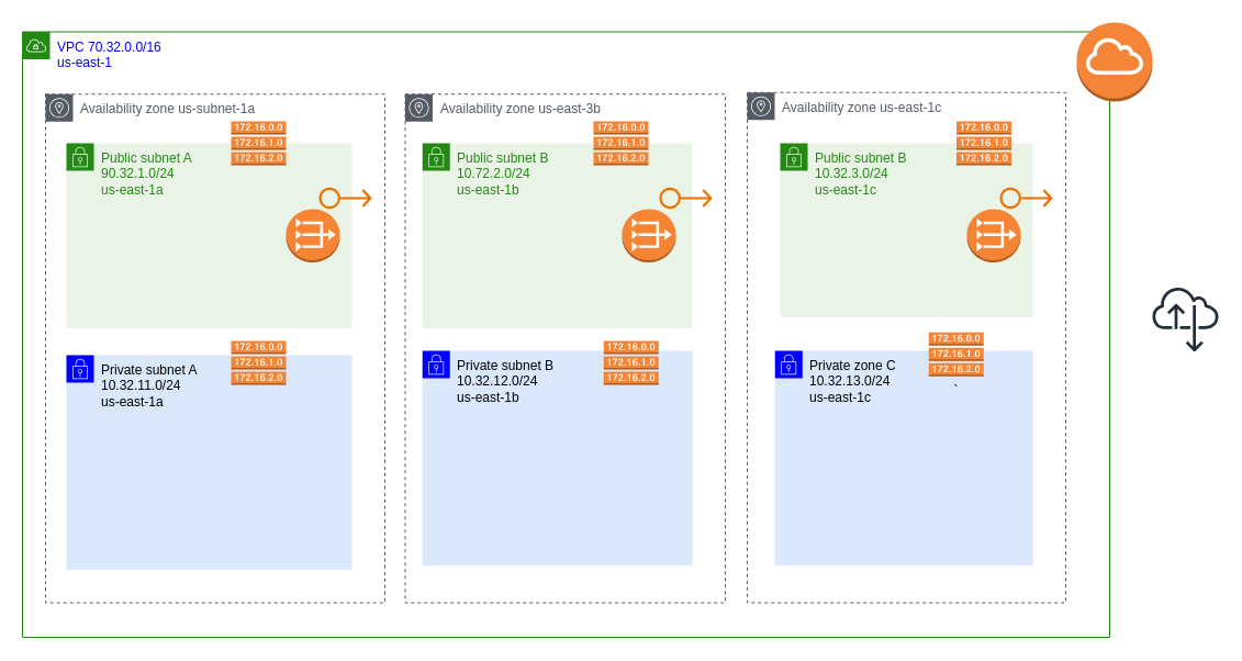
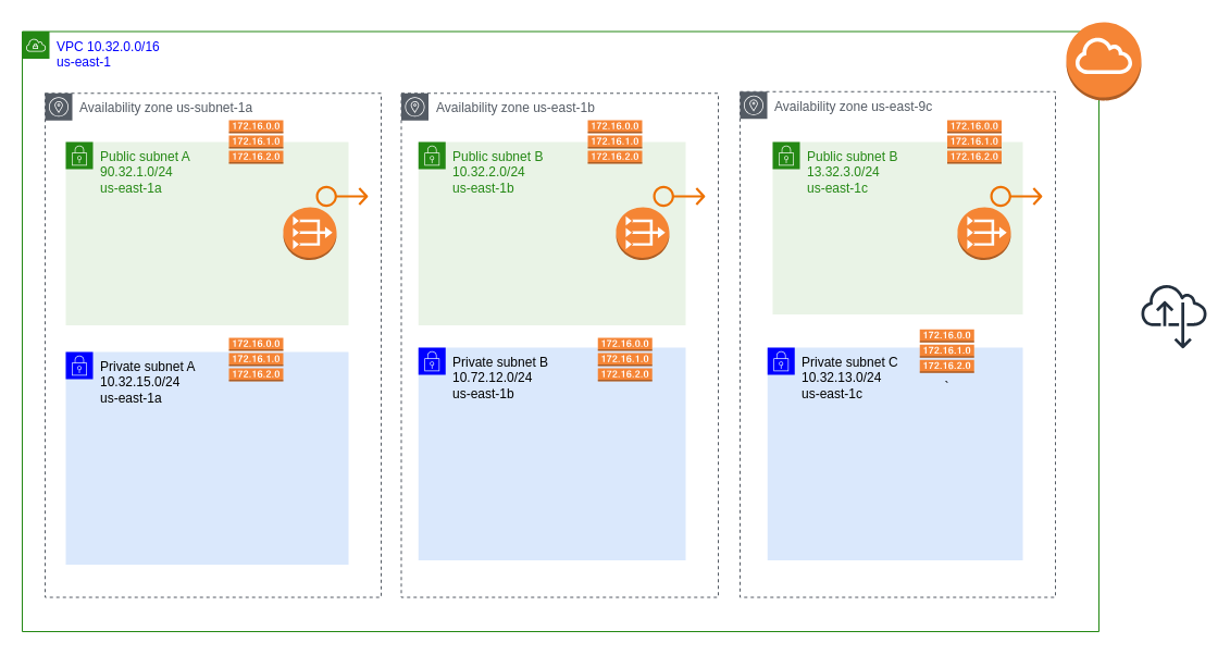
  <mxCell id="0" />
  <mxCell id="1" parent="0" />
- <mxCell id="2" value="&lt;font color=&quot;#0000ff&quot;&gt;VPC 70.32.0.0/16&lt;br&gt;us-east-1&lt;br&gt;&lt;/font&gt;" style="points=[[0,0],[0.25,0],[0.5,0],[0.75,0],[1,0],[1,0.25],[1,0.5],[1,0.75],[1,1],[0.75,1],[0.5,1],[0.25,1],[0,1],[0,0.75],[0,0.5],[0,0.25]];outlineConnect=0;gradientColor=none;html=1;whiteSpace=wrap;fontSize=12;fontStyle=0;container=1;pointerEvents=0;collapsible=0;recursiveResize=0;shape=mxgraph.aws4.group;grIcon=mxgraph.aws4.group_vpc;strokeColor=#248814;fillColor=none;verticalAlign=top;align=left;spacingLeft=30;fontColor=#AAB7B8;dashed=0;" vertex="1" parent="1"><mxGeometry x="20" y="28.5" width="990" height="551.5" as="geometry" /></mxCell>
+ <mxCell id="2" value="&lt;font color=&quot;#0000ff&quot;&gt;VPC 10.32.0.0/16&lt;br&gt;us-east-1&lt;br&gt;&lt;/font&gt;" style="points=[[0,0],[0.25,0],[0.5,0],[0.75,0],[1,0],[1,0.25],[1,0.5],[1,0.75],[1,1],[0.75,1],[0.5,1],[0.25,1],[0,1],[0,0.75],[0,0.5],[0,0.25]];outlineConnect=0;gradientColor=none;html=1;whiteSpace=wrap;fontSize=12;fontStyle=0;container=1;pointerEvents=0;collapsible=0;recursiveResize=0;shape=mxgraph.aws4.group;grIcon=mxgraph.aws4.group_vpc;strokeColor=#248814;fillColor=none;verticalAlign=top;align=left;spacingLeft=30;fontColor=#AAB7B8;dashed=0;" vertex="1" parent="1"><mxGeometry x="20" y="28.5" width="990" height="551.5" as="geometry" /></mxCell>
  <mxCell id="3" value="Availability zone us-subnet-1a" style="sketch=0;outlineConnect=0;gradientColor=none;html=1;whiteSpace=wrap;fontSize=12;fontStyle=0;shape=mxgraph.aws4.group;grIcon=mxgraph.aws4.group_availability_zone;strokeColor=#545B64;fillColor=none;verticalAlign=top;align=left;spacingLeft=30;fontColor=#545B64;dashed=1;" vertex="1" parent="2"><mxGeometry x="21" y="56.75" width="309" height="463.25" as="geometry" /></mxCell>
- <mxCell id="4" value="Availability zone us-east-3b" style="sketch=0;outlineConnect=0;gradientColor=none;html=1;whiteSpace=wrap;fontSize=12;fontStyle=0;shape=mxgraph.aws4.group;grIcon=mxgraph.aws4.group_availability_zone;strokeColor=#545B64;fillColor=none;verticalAlign=top;align=left;spacingLeft=30;fontColor=#545B64;dashed=1;" vertex="1" parent="2"><mxGeometry x="348.5" y="56.75" width="291.5" height="463.25" as="geometry" /></mxCell>
+ <mxCell id="4" value="Availability zone us-east-1b" style="sketch=0;outlineConnect=0;gradientColor=none;html=1;whiteSpace=wrap;fontSize=12;fontStyle=0;shape=mxgraph.aws4.group;grIcon=mxgraph.aws4.group_availability_zone;strokeColor=#545B64;fillColor=none;verticalAlign=top;align=left;spacingLeft=30;fontColor=#545B64;dashed=1;" vertex="1" parent="2"><mxGeometry x="348.5" y="56.75" width="291.5" height="463.25" as="geometry" /></mxCell>
  <mxCell id="5" value="Public subnet A&lt;br&gt;90.32.1.0/24&lt;br&gt;us-east-1a" style="points=[[0,0],[0.25,0],[0.5,0],[0.75,0],[1,0],[1,0.25],[1,0.5],[1,0.75],[1,1],[0.75,1],[0.5,1],[0.25,1],[0,1],[0,0.75],[0,0.5],[0,0.25]];outlineConnect=0;gradientColor=none;html=1;whiteSpace=wrap;fontSize=12;fontStyle=0;container=1;pointerEvents=0;collapsible=0;recursiveResize=0;shape=mxgraph.aws4.group;grIcon=mxgraph.aws4.group_security_group;grStroke=0;strokeColor=#248814;fillColor=#E9F3E6;verticalAlign=top;align=left;spacingLeft=30;fontColor=#248814;dashed=0;" vertex="1" parent="2"><mxGeometry x="40" y="101.5" width="260" height="168.5" as="geometry" /></mxCell>
  <mxCell id="6" value="" style="outlineConnect=0;dashed=0;verticalLabelPosition=bottom;verticalAlign=top;align=center;html=1;shape=mxgraph.aws3.route_table;fillColor=#F58536;gradientColor=none;" vertex="1" parent="5"><mxGeometry x="150" y="-20" width="50" height="40" as="geometry" /></mxCell>
- <mxCell id="7" value="Public subnet B&lt;br&gt;10.72.2.0/24&lt;br&gt;us-east-1b" style="points=[[0,0],[0.25,0],[0.5,0],[0.75,0],[1,0],[1,0.25],[1,0.5],[1,0.75],[1,1],[0.75,1],[0.5,1],[0.25,1],[0,1],[0,0.75],[0,0.5],[0,0.25]];outlineConnect=0;gradientColor=none;html=1;whiteSpace=wrap;fontSize=12;fontStyle=0;container=1;pointerEvents=0;collapsible=0;recursiveResize=0;shape=mxgraph.aws4.group;grIcon=mxgraph.aws4.group_security_group;grStroke=0;strokeColor=#248814;fillColor=#E9F3E6;verticalAlign=top;align=left;spacingLeft=30;fontColor=#248814;dashed=0;" vertex="1" parent="2"><mxGeometry x="364.25" y="101.5" width="245.75" height="168.5" as="geometry" /></mxCell>
+ <mxCell id="7" value="Public subnet B&lt;br&gt;10.32.2.0/24&lt;br&gt;us-east-1b" style="points=[[0,0],[0.25,0],[0.5,0],[0.75,0],[1,0],[1,0.25],[1,0.5],[1,0.75],[1,1],[0.75,1],[0.5,1],[0.25,1],[0,1],[0,0.75],[0,0.5],[0,0.25]];outlineConnect=0;gradientColor=none;html=1;whiteSpace=wrap;fontSize=12;fontStyle=0;container=1;pointerEvents=0;collapsible=0;recursiveResize=0;shape=mxgraph.aws4.group;grIcon=mxgraph.aws4.group_security_group;grStroke=0;strokeColor=#248814;fillColor=#E9F3E6;verticalAlign=top;align=left;spacingLeft=30;fontColor=#248814;dashed=0;" vertex="1" parent="2"><mxGeometry x="364.25" y="101.5" width="245.75" height="168.5" as="geometry" /></mxCell>
  <mxCell id="8" value="" style="sketch=0;outlineConnect=0;fontColor=#232F3E;gradientColor=none;fillColor=#ED7100;strokeColor=none;dashed=0;verticalLabelPosition=bottom;verticalAlign=top;align=center;html=1;fontSize=12;fontStyle=0;aspect=fixed;pointerEvents=1;shape=mxgraph.aws4.elastic_ip_address;" vertex="1" parent="7"><mxGeometry x="215.75" y="40" width="48" height="20" as="geometry" /></mxCell>
  <mxCell id="9" value="" style="outlineConnect=0;dashed=0;verticalLabelPosition=bottom;verticalAlign=top;align=center;html=1;shape=mxgraph.aws3.vpc_nat_gateway;fillColor=#F58534;gradientColor=none;" vertex="1" parent="7"><mxGeometry x="181.75" y="60" width="49" height="48.5" as="geometry" /></mxCell>
  <mxCell id="10" value="" style="outlineConnect=0;dashed=0;verticalLabelPosition=bottom;verticalAlign=top;align=center;html=1;shape=mxgraph.aws3.route_table;fillColor=#F58536;gradientColor=none;" vertex="1" parent="7"><mxGeometry x="155.75" y="-20" width="50" height="40" as="geometry" /></mxCell>
- <mxCell id="11" value="Public subnet B&lt;br&gt;10.32.3.0/24&lt;br&gt;us-east-1c" style="points=[[0,0],[0.25,0],[0.5,0],[0.75,0],[1,0],[1,0.25],[1,0.5],[1,0.75],[1,1],[0.75,1],[0.5,1],[0.25,1],[0,1],[0,0.75],[0,0.5],[0,0.25]];outlineConnect=0;gradientColor=none;html=1;whiteSpace=wrap;fontSize=12;fontStyle=0;container=1;pointerEvents=0;collapsible=0;recursiveResize=0;shape=mxgraph.aws4.group;grIcon=mxgraph.aws4.group_security_group;grStroke=0;strokeColor=#248814;fillColor=#E9F3E6;verticalAlign=top;align=left;spacingLeft=30;fontColor=#248814;dashed=0;" vertex="1" parent="2"><mxGeometry x="690" y="101.5" width="230" height="158.5" as="geometry" /></mxCell>
+ <mxCell id="11" value="Public subnet B&lt;br&gt;13.32.3.0/24&lt;br&gt;us-east-1c" style="points=[[0,0],[0.25,0],[0.5,0],[0.75,0],[1,0],[1,0.25],[1,0.5],[1,0.75],[1,1],[0.75,1],[0.5,1],[0.25,1],[0,1],[0,0.75],[0,0.5],[0,0.25]];outlineConnect=0;gradientColor=none;html=1;whiteSpace=wrap;fontSize=12;fontStyle=0;container=1;pointerEvents=0;collapsible=0;recursiveResize=0;shape=mxgraph.aws4.group;grIcon=mxgraph.aws4.group_security_group;grStroke=0;strokeColor=#248814;fillColor=#E9F3E6;verticalAlign=top;align=left;spacingLeft=30;fontColor=#248814;dashed=0;" vertex="1" parent="2"><mxGeometry x="690" y="101.5" width="230" height="158.5" as="geometry" /></mxCell>
  <mxCell id="12" value="" style="outlineConnect=0;dashed=0;verticalLabelPosition=bottom;verticalAlign=top;align=center;html=1;shape=mxgraph.aws3.route_table;fillColor=#F58536;gradientColor=none;" vertex="1" parent="11"><mxGeometry x="160.5" y="-20" width="50" height="40" as="geometry" /></mxCell>
- <mxCell id="13" value="Private subnet A&lt;br&gt;10.32.11.0/24&lt;br&gt;us-east-1a" style="points=[[0,0],[0.25,0],[0.5,0],[0.75,0],[1,0],[1,0.25],[1,0.5],[1,0.75],[1,1],[0.75,1],[0.5,1],[0.25,1],[0,1],[0,0.75],[0,0.5],[0,0.25]];outlineConnect=0;html=1;whiteSpace=wrap;fontSize=12;fontStyle=0;container=1;pointerEvents=0;collapsible=0;recursiveResize=0;shape=mxgraph.aws4.group;grIcon=mxgraph.aws4.group_security_group;grStroke=0;strokeColor=#0000FF;fillColor=#dae8fc;verticalAlign=top;align=left;spacingLeft=30;dashed=0;" vertex="1" parent="2"><mxGeometry x="40" y="294.5" width="260" height="195.5" as="geometry" /></mxCell>
- <mxCell id="14" value="Private subnet B&lt;br&gt;10.32.12.0/24&lt;br&gt;us-east-1b" style="points=[[0,0],[0.25,0],[0.5,0],[0.75,0],[1,0],[1,0.25],[1,0.5],[1,0.75],[1,1],[0.75,1],[0.5,1],[0.25,1],[0,1],[0,0.75],[0,0.5],[0,0.25]];outlineConnect=0;html=1;whiteSpace=wrap;fontSize=12;fontStyle=0;container=1;pointerEvents=0;collapsible=0;recursiveResize=0;shape=mxgraph.aws4.group;grIcon=mxgraph.aws4.group_security_group;grStroke=0;strokeColor=#0000FF;fillColor=#dae8fc;verticalAlign=top;align=left;spacingLeft=30;dashed=0;" vertex="1" parent="2"><mxGeometry x="364.25" y="290.5" width="245.75" height="195.5" as="geometry" /></mxCell>
+ <mxCell id="13" value="Private subnet A&lt;br&gt;10.32.15.0/24&lt;br&gt;us-east-1a" style="points=[[0,0],[0.25,0],[0.5,0],[0.75,0],[1,0],[1,0.25],[1,0.5],[1,0.75],[1,1],[0.75,1],[0.5,1],[0.25,1],[0,1],[0,0.75],[0,0.5],[0,0.25]];outlineConnect=0;html=1;whiteSpace=wrap;fontSize=12;fontStyle=0;container=1;pointerEvents=0;collapsible=0;recursiveResize=0;shape=mxgraph.aws4.group;grIcon=mxgraph.aws4.group_security_group;grStroke=0;strokeColor=#0000FF;fillColor=#dae8fc;verticalAlign=top;align=left;spacingLeft=30;dashed=0;" vertex="1" parent="2"><mxGeometry x="40" y="294.5" width="260" height="195.5" as="geometry" /></mxCell>
+ <mxCell id="14" value="Private subnet B&lt;br&gt;10.72.12.0/24&lt;br&gt;us-east-1b" style="points=[[0,0],[0.25,0],[0.5,0],[0.75,0],[1,0],[1,0.25],[1,0.5],[1,0.75],[1,1],[0.75,1],[0.5,1],[0.25,1],[0,1],[0,0.75],[0,0.5],[0,0.25]];outlineConnect=0;html=1;whiteSpace=wrap;fontSize=12;fontStyle=0;container=1;pointerEvents=0;collapsible=0;recursiveResize=0;shape=mxgraph.aws4.group;grIcon=mxgraph.aws4.group_security_group;grStroke=0;strokeColor=#0000FF;fillColor=#dae8fc;verticalAlign=top;align=left;spacingLeft=30;dashed=0;" vertex="1" parent="2"><mxGeometry x="364.25" y="290.5" width="245.75" height="195.5" as="geometry" /></mxCell>
  <mxCell id="15" value="" style="outlineConnect=0;dashed=0;verticalLabelPosition=bottom;verticalAlign=top;align=center;html=1;shape=mxgraph.aws3.route_table;fillColor=#F58536;gradientColor=none;" vertex="1" parent="14"><mxGeometry x="165" y="-9" width="50" height="40" as="geometry" /></mxCell>
  <mxCell id="16" value="" style="outlineConnect=0;dashed=0;verticalLabelPosition=bottom;verticalAlign=top;align=center;html=1;shape=mxgraph.aws3.route_table;fillColor=#F58536;gradientColor=none;" vertex="1" parent="2"><mxGeometry x="190" y="281.5" width="50" height="40" as="geometry" /></mxCell>
  <mxCell id="17" value="" style="outlineConnect=0;dashed=0;verticalLabelPosition=bottom;verticalAlign=top;align=center;html=1;shape=mxgraph.aws3.vpc_nat_gateway;fillColor=#F58534;gradientColor=none;" vertex="1" parent="2"><mxGeometry x="240" y="161.5" width="49" height="48.5" as="geometry" /></mxCell>
  <mxCell id="18" value="" style="sketch=0;outlineConnect=0;fontColor=#232F3E;gradientColor=none;fillColor=#ED7100;strokeColor=none;dashed=0;verticalLabelPosition=bottom;verticalAlign=top;align=center;html=1;fontSize=12;fontStyle=0;aspect=fixed;pointerEvents=1;shape=mxgraph.aws4.elastic_ip_address;" vertex="1" parent="2"><mxGeometry x="270" y="141.5" width="48" height="20" as="geometry" /></mxCell>
  <mxCell id="19" value="" style="sketch=0;outlineConnect=0;fontColor=#232F3E;gradientColor=none;fillColor=#ED7100;strokeColor=none;dashed=0;verticalLabelPosition=bottom;verticalAlign=top;align=center;html=1;fontSize=12;fontStyle=0;aspect=fixed;pointerEvents=1;shape=mxgraph.aws4.elastic_ip_address;" vertex="1" parent="2"><mxGeometry x="890" y="141.5" width="48" height="20" as="geometry" /></mxCell>
- <mxCell id="20" value="Availability zone us-east-1c" style="sketch=0;outlineConnect=0;gradientColor=none;html=1;whiteSpace=wrap;fontSize=12;fontStyle=0;shape=mxgraph.aws4.group;grIcon=mxgraph.aws4.group_availability_zone;strokeColor=#545B64;fillColor=none;verticalAlign=top;align=left;spacingLeft=30;fontColor=#545B64;dashed=1;" vertex="1" parent="2"><mxGeometry x="660" y="55.25" width="290" height="464.75" as="geometry" /></mxCell>
+ <mxCell id="20" value="Availability zone us-east-9c" style="sketch=0;outlineConnect=0;gradientColor=none;html=1;whiteSpace=wrap;fontSize=12;fontStyle=0;shape=mxgraph.aws4.group;grIcon=mxgraph.aws4.group_availability_zone;strokeColor=#545B64;fillColor=none;verticalAlign=top;align=left;spacingLeft=30;fontColor=#545B64;dashed=1;" vertex="1" parent="2"><mxGeometry x="660" y="55.25" width="290" height="464.75" as="geometry" /></mxCell>
  <mxCell id="21" value="" style="outlineConnect=0;dashed=0;verticalLabelPosition=bottom;verticalAlign=top;align=center;html=1;shape=mxgraph.aws3.vpc_nat_gateway;fillColor=#F58534;gradientColor=none;" vertex="1" parent="2"><mxGeometry x="860" y="161.5" width="49" height="48.5" as="geometry" /></mxCell>
- <mxCell id="22" value="Private zone C&lt;br&gt;10.32.13.0/24&lt;br&gt;us-east-1c" style="points=[[0,0],[0.25,0],[0.5,0],[0.75,0],[1,0],[1,0.25],[1,0.5],[1,0.75],[1,1],[0.75,1],[0.5,1],[0.25,1],[0,1],[0,0.75],[0,0.5],[0,0.25]];outlineConnect=0;html=1;whiteSpace=wrap;fontSize=12;fontStyle=0;container=1;pointerEvents=0;collapsible=0;recursiveResize=0;shape=mxgraph.aws4.group;grIcon=mxgraph.aws4.group_security_group;grStroke=0;strokeColor=#0000FF;fillColor=#dae8fc;verticalAlign=top;align=left;spacingLeft=30;dashed=0;" vertex="1" parent="2"><mxGeometry x="685.25" y="290.5" width="234.75" height="195.5" as="geometry" /></mxCell>
+ <mxCell id="22" value="Private subnet C&lt;br&gt;10.32.13.0/24&lt;br&gt;us-east-1c" style="points=[[0,0],[0.25,0],[0.5,0],[0.75,0],[1,0],[1,0.25],[1,0.5],[1,0.75],[1,1],[0.75,1],[0.5,1],[0.25,1],[0,1],[0,0.75],[0,0.5],[0,0.25]];outlineConnect=0;html=1;whiteSpace=wrap;fontSize=12;fontStyle=0;container=1;pointerEvents=0;collapsible=0;recursiveResize=0;shape=mxgraph.aws4.group;grIcon=mxgraph.aws4.group_security_group;grStroke=0;strokeColor=#0000FF;fillColor=#dae8fc;verticalAlign=top;align=left;spacingLeft=30;dashed=0;" vertex="1" parent="2"><mxGeometry x="685.25" y="290.5" width="234.75" height="195.5" as="geometry" /></mxCell>
  <mxCell id="23" value="`" style="outlineConnect=0;dashed=0;verticalLabelPosition=bottom;verticalAlign=top;align=center;html=1;shape=mxgraph.aws3.route_table;fillColor=#F58536;gradientColor=none;" vertex="1" parent="22"><mxGeometry x="140" y="-16.75" width="50" height="40" as="geometry" /></mxCell>
  <mxCell id="24" value="" style="outlineConnect=0;dashed=0;verticalLabelPosition=bottom;verticalAlign=top;align=center;html=1;shape=mxgraph.aws3.internet_gateway;fillColor=#F58536;gradientColor=none;" vertex="1" parent="1"><mxGeometry x="980" y="20" width="69" height="72" as="geometry" /></mxCell>
  <mxCell id="25" value="" style="sketch=0;outlineConnect=0;fontColor=#232F3E;gradientColor=none;fillColor=#232F3D;strokeColor=none;dashed=0;verticalLabelPosition=bottom;verticalAlign=top;align=center;html=1;fontSize=12;fontStyle=0;aspect=fixed;pointerEvents=1;shape=mxgraph.aws4.internet_alt22;" vertex="1" parent="1"><mxGeometry x="1049" y="260" width="60" height="60" as="geometry" /></mxCell>
